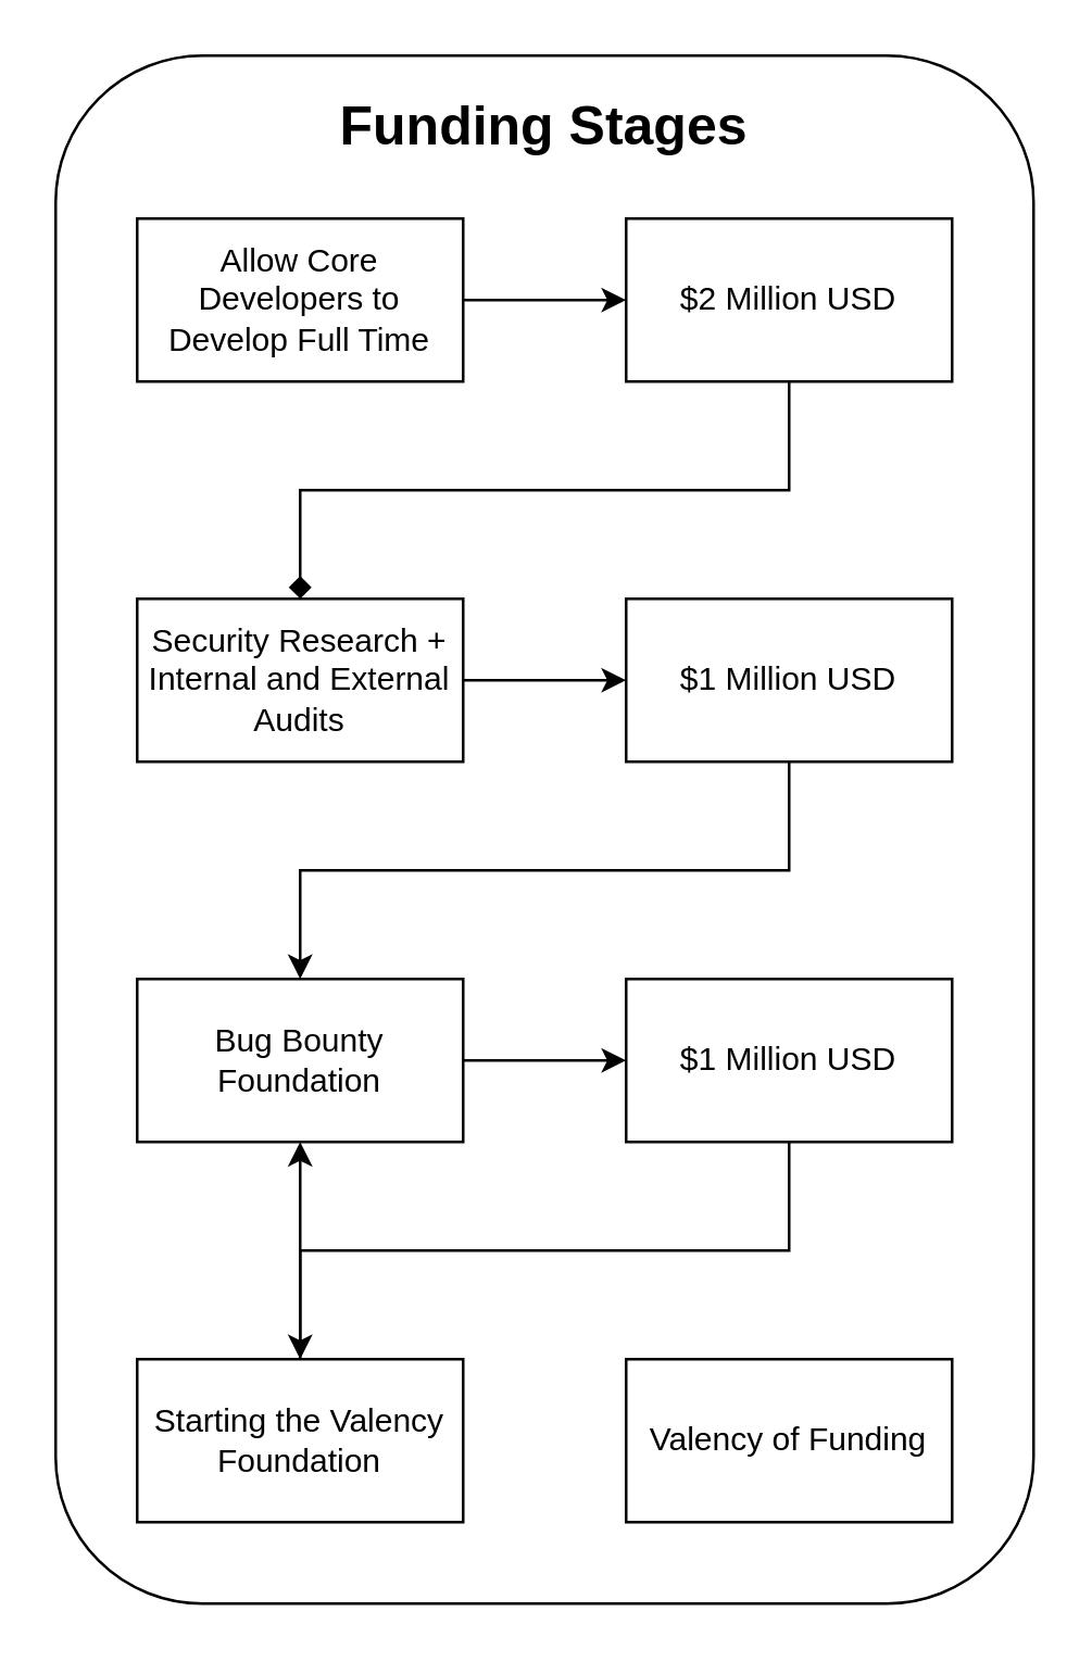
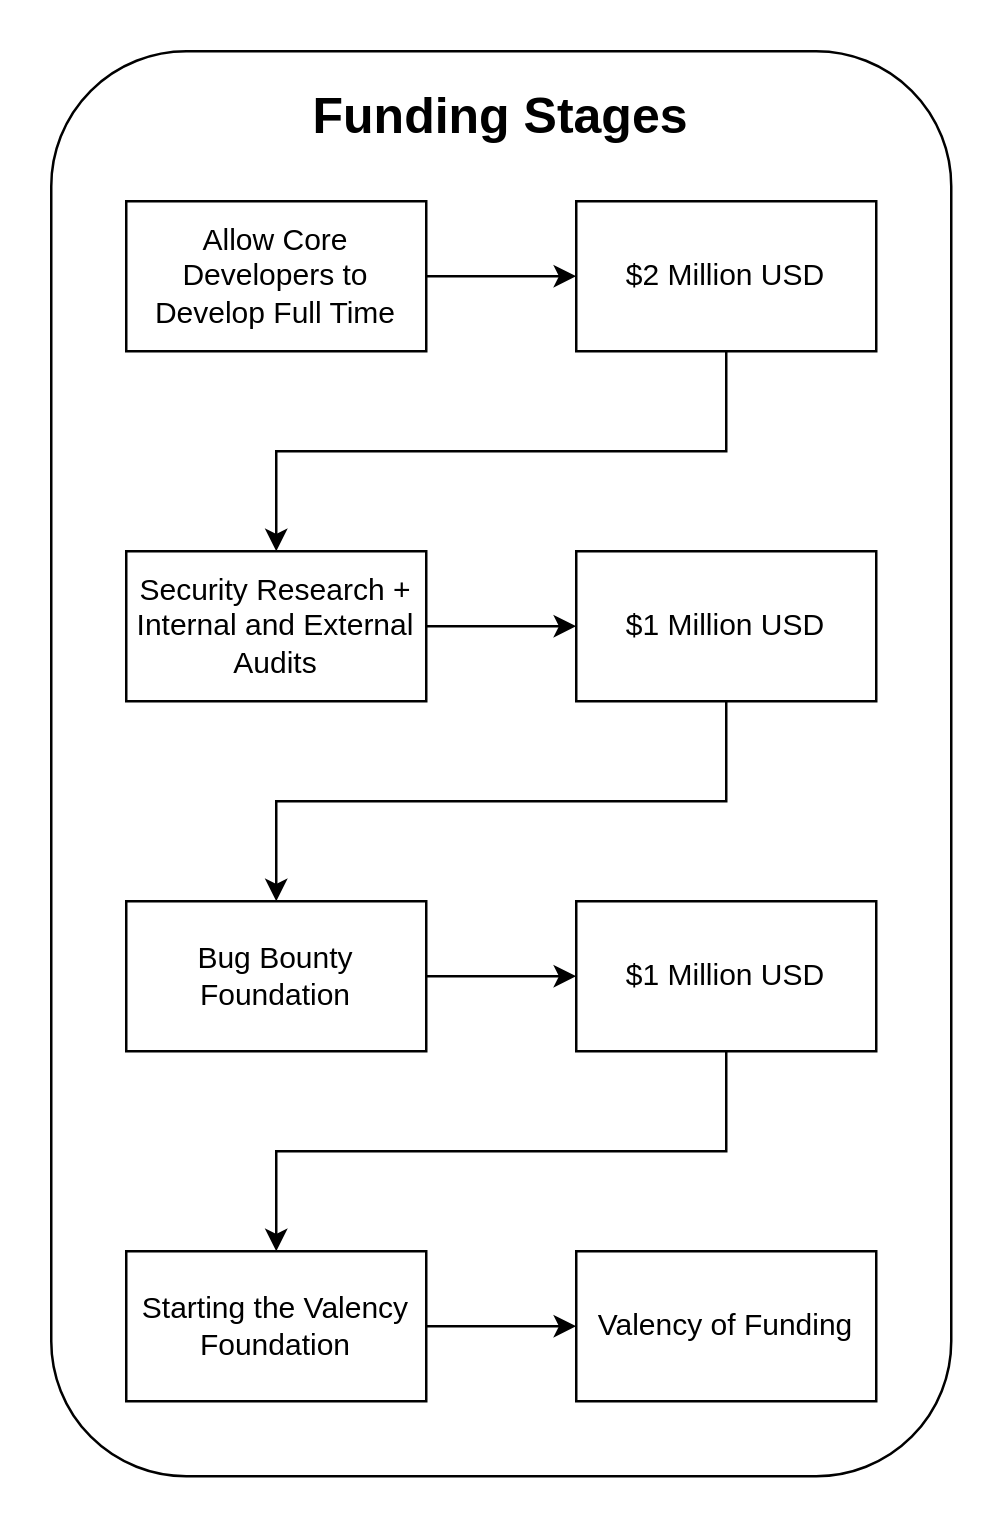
  <mxCell id="0" />
  <mxCell id="1" parent="0" />
  <mxCell id="2" value="" style="rounded=1;whiteSpace=wrap;html=1;" vertex="1" parent="1"><mxGeometry x="20" y="20" width="360" height="570" as="geometry" /></mxCell>
  <mxCell id="3" style="edgeStyle=orthogonalEdgeStyle;rounded=0;orthogonalLoop=1;jettySize=auto;html=1;" edge="1" parent="1" source="4" target="10"><mxGeometry relative="1" as="geometry" /></mxCell>
  <mxCell id="4" value="Allow Core Developers to Develop Full Time" style="rounded=0;whiteSpace=wrap;html=1;" vertex="1" parent="1"><mxGeometry x="50" y="80" width="120" height="60" as="geometry" /></mxCell>
  <mxCell id="5" style="edgeStyle=orthogonalEdgeStyle;rounded=0;orthogonalLoop=1;jettySize=auto;html=1;" edge="1" parent="1" source="6" target="17"><mxGeometry relative="1" as="geometry" /></mxCell>
  <mxCell id="6" value="Bug Bounty Foundation" style="rounded=0;whiteSpace=wrap;html=1;" vertex="1" parent="1"><mxGeometry x="50" y="360" width="120" height="60" as="geometry" /></mxCell>
  <mxCell id="7" style="edgeStyle=orthogonalEdgeStyle;rounded=0;orthogonalLoop=1;jettySize=auto;html=1;" edge="1" parent="1" source="8" target="6"><mxGeometry relative="1" as="geometry"><Array as="points"><mxPoint x="290" y="320" /><mxPoint x="110" y="320" /></Array></mxGeometry></mxCell>
  <mxCell id="8" value="$1 Million USD" style="rounded=0;whiteSpace=wrap;html=1;" vertex="1" parent="1"><mxGeometry x="230" y="220" width="120" height="60" as="geometry" /></mxCell>
- <mxCell id="9" style="edgeStyle=orthogonalEdgeStyle;rounded=0;orthogonalLoop=1;jettySize=auto;html=1;endArrow=diamond;" edge="1" parent="1" source="10" target="12"><mxGeometry relative="1" as="geometry"><Array as="points"><mxPoint x="290" y="180" /><mxPoint x="110" y="180" /></Array></mxGeometry></mxCell>
+ <mxCell id="9" style="edgeStyle=orthogonalEdgeStyle;rounded=0;orthogonalLoop=1;jettySize=auto;html=1;" edge="1" parent="1" source="10" target="12"><mxGeometry relative="1" as="geometry"><Array as="points"><mxPoint x="290" y="180" /><mxPoint x="110" y="180" /></Array></mxGeometry></mxCell>
  <mxCell id="10" value="$2 Million USD" style="rounded=0;whiteSpace=wrap;html=1;" vertex="1" parent="1"><mxGeometry x="230" y="80" width="120" height="60" as="geometry" /></mxCell>
  <mxCell id="11" style="edgeStyle=orthogonalEdgeStyle;rounded=0;orthogonalLoop=1;jettySize=auto;html=1;" edge="1" parent="1" source="12" target="8"><mxGeometry relative="1" as="geometry" /></mxCell>
  <mxCell id="12" value="Security Research + Internal and External Audits" style="rounded=0;whiteSpace=wrap;html=1;" vertex="1" parent="1"><mxGeometry x="50" y="220" width="120" height="60" as="geometry" /></mxCell>
- <mxCell id="13" style="edgeStyle=orthogonalEdgeStyle;rounded=0;orthogonalLoop=1;jettySize=auto;html=1;" edge="1" parent="1" source="14" target="6"><mxGeometry relative="1" as="geometry" /></mxCell>
+ <mxCell id="13" style="edgeStyle=orthogonalEdgeStyle;rounded=0;orthogonalLoop=1;jettySize=auto;html=1;" edge="1" parent="1" source="14" target="15"><mxGeometry relative="1" as="geometry" /></mxCell>
  <mxCell id="14" value="Starting the Valency Foundation" style="rounded=0;whiteSpace=wrap;html=1;" vertex="1" parent="1"><mxGeometry x="50" y="500" width="120" height="60" as="geometry" /></mxCell>
  <mxCell id="15" value="Valency of Funding" style="rounded=0;whiteSpace=wrap;html=1;" vertex="1" parent="1"><mxGeometry x="230" y="500" width="120" height="60" as="geometry" /></mxCell>
  <mxCell id="16" style="edgeStyle=orthogonalEdgeStyle;rounded=0;orthogonalLoop=1;jettySize=auto;html=1;" edge="1" parent="1" source="17" target="14"><mxGeometry relative="1" as="geometry"><Array as="points"><mxPoint x="290" y="460" /><mxPoint x="110" y="460" /></Array></mxGeometry></mxCell>
  <mxCell id="17" value="$1 Million USD" style="rounded=0;whiteSpace=wrap;html=1;" vertex="1" parent="1"><mxGeometry x="230" y="360" width="120" height="60" as="geometry" /></mxCell>
  <mxCell id="18" value="&lt;font size=&quot;1&quot;&gt;&lt;b style=&quot;font-size: 20px;&quot;&gt;Funding Stages&lt;/b&gt;&lt;br&gt;&lt;/font&gt;" style="text;html=1;strokeColor=none;fillColor=none;align=center;verticalAlign=middle;whiteSpace=wrap;rounded=0;" vertex="1" parent="1"><mxGeometry x="80" y="20" width="240" height="50" as="geometry" /></mxCell>
